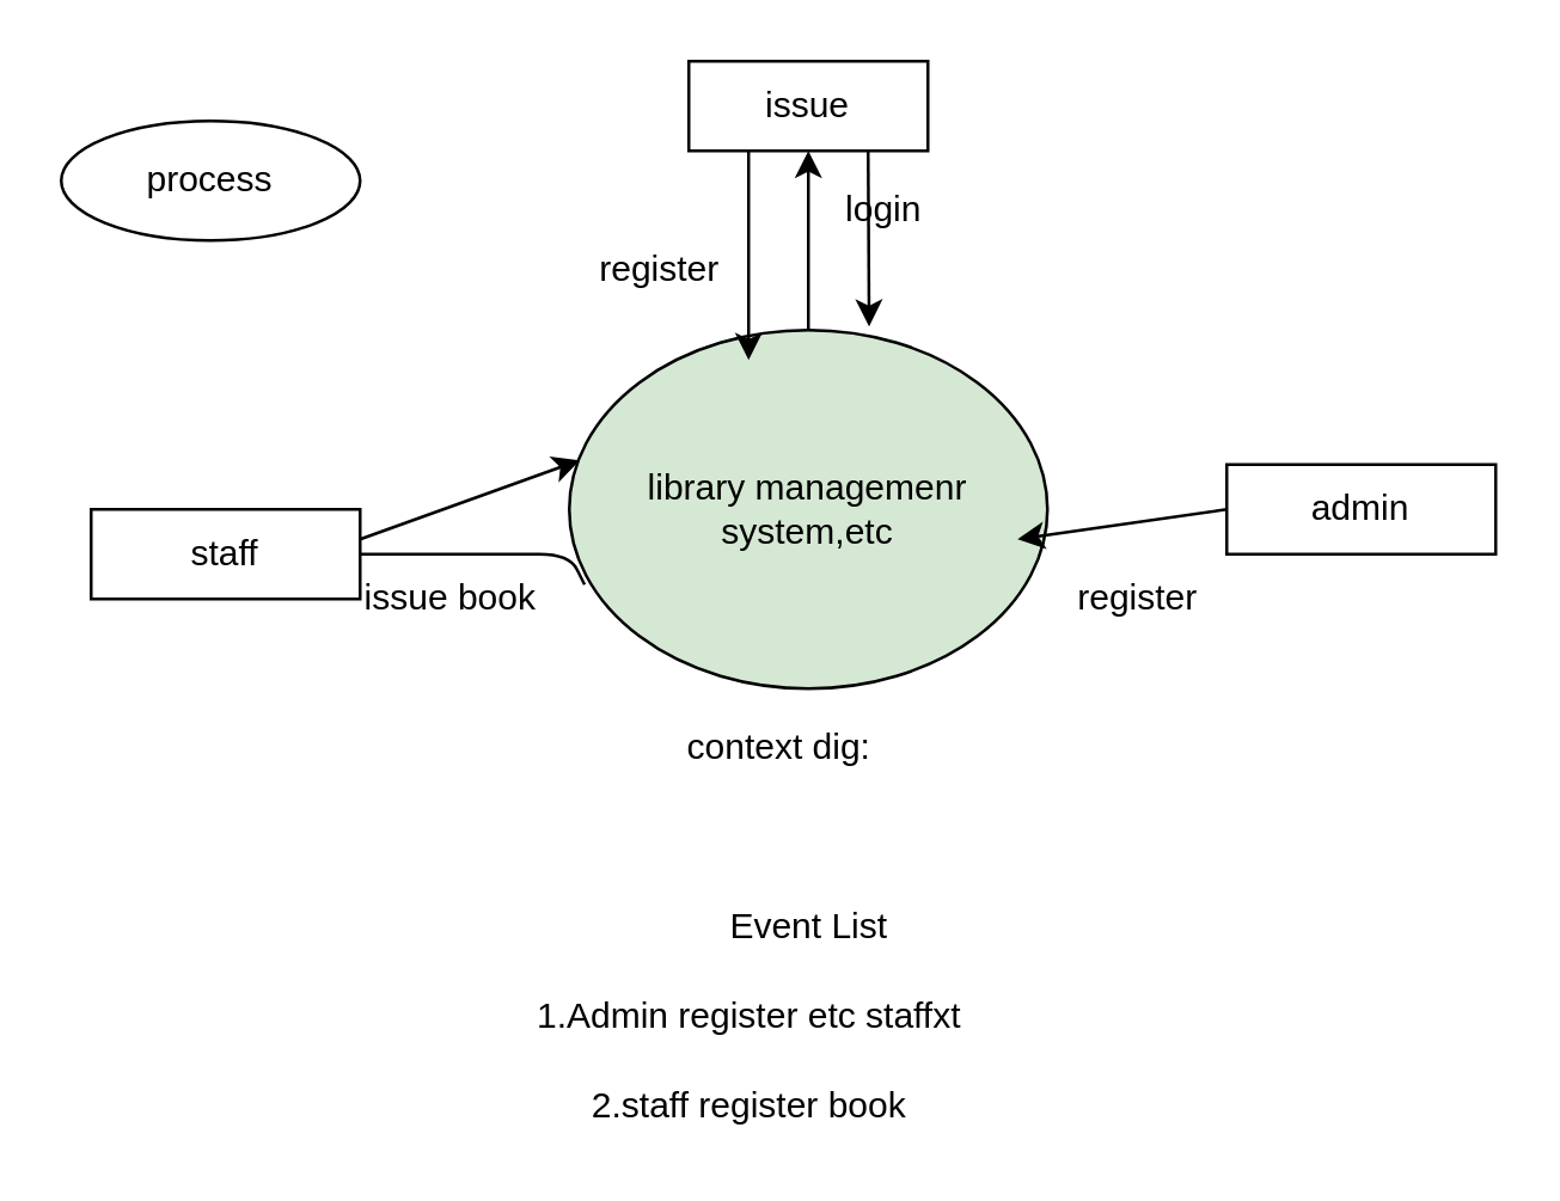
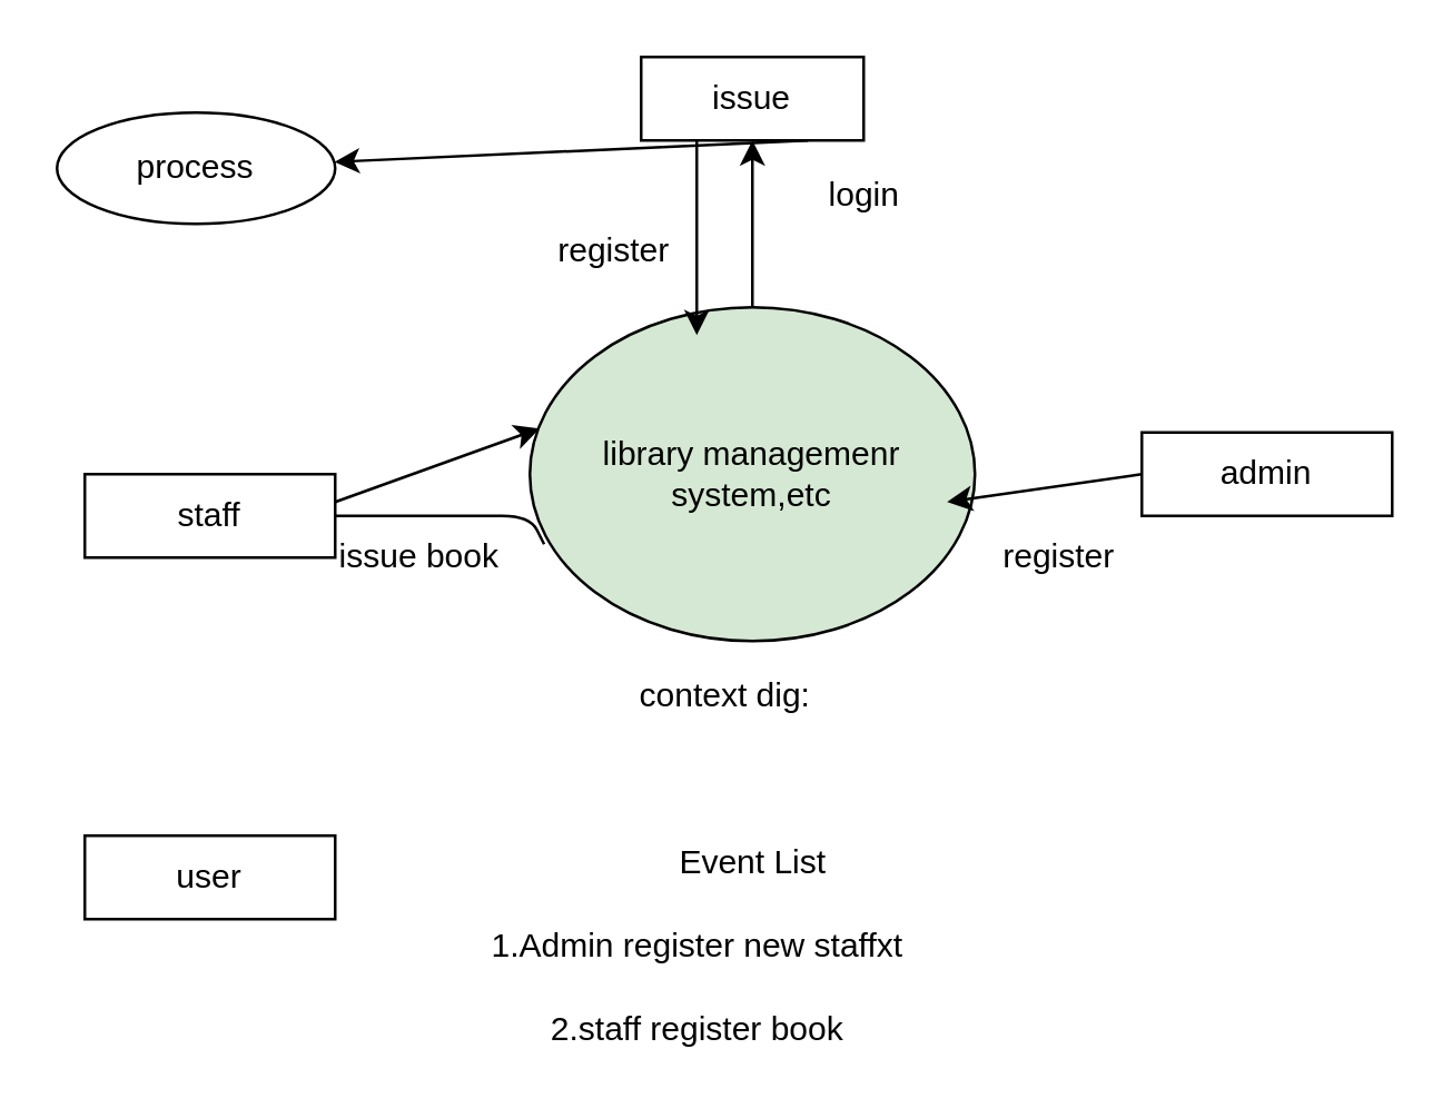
  <mxCell id="0" />
  <mxCell id="1" parent="0" />
  <mxCell id="2" value="process" style="ellipse;whiteSpace=wrap;html=1;" vertex="1" parent="1"><mxGeometry x="20" y="40" width="100" height="40" as="geometry" /></mxCell>
+ <mxCell id="3" value="user" style="rounded=0;whiteSpace=wrap;html=1;" vertex="1" parent="1"><mxGeometry x="30" y="300" width="90" height="30" as="geometry" /></mxCell>
  <mxCell id="4" value="staff" style="rounded=0;whiteSpace=wrap;html=1;" vertex="1" parent="1"><mxGeometry x="30" y="170" width="90" height="30" as="geometry" /></mxCell>
  <mxCell id="5" value="library managemenr system,etc" style="ellipse;whiteSpace=wrap;html=1;fillColor=#d5e8d4;" vertex="1" parent="1"><mxGeometry x="190" y="110" width="160" height="120" as="geometry" /></mxCell>
  <mxCell id="6" value="context dig:" style="text;html=1;align=center;verticalAlign=middle;resizable=0;points=[];autosize=1;strokeColor=none;" vertex="1" parent="1"><mxGeometry x="220" y="240" width="80" height="20" as="geometry" /></mxCell>
  <mxCell id="7" value="issue" style="rounded=0;whiteSpace=wrap;html=1;" vertex="1" parent="1"><mxGeometry x="230" y="20" width="80" height="30" as="geometry" /></mxCell>
  <mxCell id="8" value="admin" style="rounded=0;whiteSpace=wrap;html=1;" vertex="1" parent="1"><mxGeometry x="410" y="155" width="90" height="30" as="geometry" /></mxCell>
  <mxCell id="9" value="" style="endArrow=classic;html=1;exitX=0.5;exitY=0;exitDx=0;exitDy=0;" edge="1" parent="1" source="5"><mxGeometry width="50" height="50" relative="1" as="geometry"><mxPoint x="200" y="140" as="sourcePoint" /><mxPoint x="270" y="50" as="targetPoint" /></mxGeometry></mxCell>
  <mxCell id="10" value="" style="endArrow=none;html=1;entryX=0.032;entryY=0.71;entryDx=0;entryDy=0;entryPerimeter=0;exitX=1;exitY=0.5;exitDx=0;exitDy=0;" edge="1" parent="1" source="4" target="5"><mxGeometry width="50" height="50" relative="1" as="geometry"><mxPoint x="120" y="210" as="sourcePoint" /><mxPoint x="170" y="160" as="targetPoint" /><Array as="points"><mxPoint x="190" y="185" /></Array></mxGeometry></mxCell>
  <mxCell id="11" value="issue book" style="text;html=1;align=center;verticalAlign=middle;resizable=0;points=[];autosize=1;strokeColor=none;" vertex="1" parent="1"><mxGeometry x="115" y="190" width="70" height="20" as="geometry" /></mxCell>
  <mxCell id="12" value="" style="endArrow=classic;html=1;entryX=0.022;entryY=0.363;entryDx=0;entryDy=0;entryPerimeter=0;" edge="1" parent="1" target="5"><mxGeometry width="50" height="50" relative="1" as="geometry"><mxPoint x="120" y="180" as="sourcePoint" /><mxPoint x="170" y="130" as="targetPoint" /></mxGeometry></mxCell>
- <mxCell id="13" value="" style="endArrow=classic;html=1;exitX=0.75;exitY=1;exitDx=0;exitDy=0;entryX=0.627;entryY=-0.01;entryDx=0;entryDy=0;entryPerimeter=0;" edge="1" parent="1" source="7" target="5"><mxGeometry width="50" height="50" relative="1" as="geometry"><mxPoint x="290" y="100" as="sourcePoint" /><mxPoint x="340" y="50" as="targetPoint" /></mxGeometry></mxCell>
- <mxCell id="14" value="login" style="text;html=1;align=center;verticalAlign=middle;resizable=0;points=[];autosize=1;strokeColor=none;" vertex="1" parent="1"><mxGeometry x="275" y="60" width="40" height="20" as="geometry" /></mxCell>
+ <mxCell id="13" value="" style="endArrow=classic;html=1;exitX=0.75;exitY=1;exitDx=0;exitDy=0;" edge="1" parent="1" source="7" target="2"><mxGeometry width="50" height="50" relative="1" as="geometry"><mxPoint x="290" y="100" as="sourcePoint" /><mxPoint x="340" y="50" as="targetPoint" /></mxGeometry></mxCell>
+ <mxCell id="14" value="login" style="text;html=1;align=center;verticalAlign=middle;resizable=0;points=[];autosize=1;strokeColor=none;" vertex="1" parent="1"><mxGeometry x="290" y="60" width="40" height="20" as="geometry" /></mxCell>
  <mxCell id="15" value="" style="endArrow=classic;html=1;exitX=0.25;exitY=1;exitDx=0;exitDy=0;" edge="1" parent="1" source="7"><mxGeometry width="50" height="50" relative="1" as="geometry"><mxPoint x="210" y="260" as="sourcePoint" /><mxPoint x="250" y="120" as="targetPoint" /></mxGeometry></mxCell>
  <mxCell id="16" value="register" style="text;html=1;align=center;verticalAlign=middle;resizable=0;points=[];autosize=1;strokeColor=none;" vertex="1" parent="1"><mxGeometry x="190" y="80" width="60" height="20" as="geometry" /></mxCell>
  <mxCell id="17" style="edgeStyle=orthogonalEdgeStyle;rounded=0;orthogonalLoop=1;jettySize=auto;html=1;exitX=0.5;exitY=1;exitDx=0;exitDy=0;" edge="1" parent="1" source="8" target="8"><mxGeometry relative="1" as="geometry" /></mxCell>
  <mxCell id="18" value="" style="endArrow=classic;html=1;exitX=0;exitY=0.5;exitDx=0;exitDy=0;" edge="1" parent="1" source="8"><mxGeometry width="50" height="50" relative="1" as="geometry"><mxPoint x="480" y="140" as="sourcePoint" /><mxPoint x="340" y="180" as="targetPoint" /></mxGeometry></mxCell>
  <mxCell id="19" value="register" style="text;html=1;align=center;verticalAlign=middle;resizable=0;points=[];autosize=1;strokeColor=none;" vertex="1" parent="1"><mxGeometry x="350" y="190" width="60" height="20" as="geometry" /></mxCell>
  <mxCell id="20" value="Event List&lt;br&gt;" style="text;html=1;align=center;verticalAlign=middle;resizable=0;points=[];autosize=1;strokeColor=none;" vertex="1" parent="1"><mxGeometry x="235" y="300" width="70" height="20" as="geometry" /></mxCell>
- <mxCell id="21" value="1.Admin register etc staffxt" style="text;html=1;align=center;verticalAlign=middle;resizable=0;points=[];autosize=1;strokeColor=none;" vertex="1" parent="1"><mxGeometry x="170" y="330" width="160" height="20" as="geometry" /></mxCell>
+ <mxCell id="21" value="1.Admin register new staffxt" style="text;html=1;align=center;verticalAlign=middle;resizable=0;points=[];autosize=1;strokeColor=none;" vertex="1" parent="1"><mxGeometry x="170" y="330" width="160" height="20" as="geometry" /></mxCell>
  <mxCell id="22" value="2.staff register book" style="text;html=1;align=center;verticalAlign=middle;resizable=0;points=[];autosize=1;strokeColor=none;" vertex="1" parent="1"><mxGeometry x="190" y="360" width="120" height="20" as="geometry" /></mxCell>
